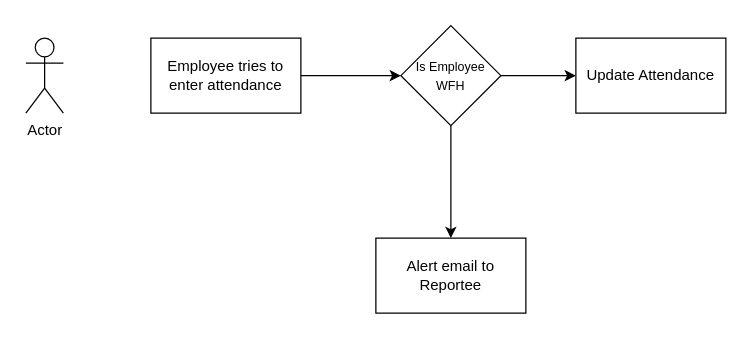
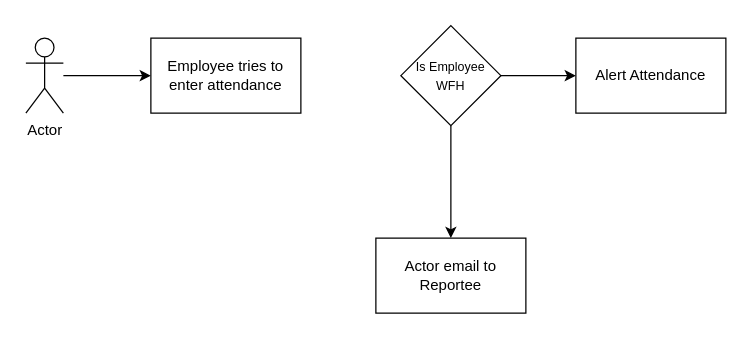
  <mxCell id="0" />
  <mxCell id="1" parent="0" />
+ <mxCell id="2" style="edgeStyle=orthogonalEdgeStyle;rounded=0;orthogonalLoop=1;jettySize=auto;html=1;" parent="1" source="3" target="5" edge="1"><mxGeometry relative="1" as="geometry" /></mxCell>
  <mxCell id="3" value="Actor" style="shape=umlActor;verticalLabelPosition=bottom;verticalAlign=top;html=1;outlineConnect=0;" parent="1" vertex="1"><mxGeometry x="20" y="30" width="30" height="60" as="geometry" /></mxCell>
- <mxCell id="4" style="edgeStyle=orthogonalEdgeStyle;rounded=0;orthogonalLoop=1;jettySize=auto;html=1;" parent="1" source="5" target="8" edge="1"><mxGeometry relative="1" as="geometry" /></mxCell>
  <mxCell id="5" value="Employee tries to enter attendance" style="rounded=0;whiteSpace=wrap;html=1;" parent="1" vertex="1"><mxGeometry x="120" y="30" width="120" height="60" as="geometry" /></mxCell>
  <mxCell id="6" value="" style="edgeStyle=orthogonalEdgeStyle;rounded=0;orthogonalLoop=1;jettySize=auto;html=1;" parent="1" source="8" target="9" edge="1"><mxGeometry relative="1" as="geometry" /></mxCell>
  <mxCell id="7" value="" style="edgeStyle=orthogonalEdgeStyle;rounded=0;orthogonalLoop=1;jettySize=auto;html=1;fontSize=10;" parent="1" source="8" target="10" edge="1"><mxGeometry relative="1" as="geometry" /></mxCell>
  <mxCell id="8" value="&lt;font style=&quot;font-size: 10px;&quot;&gt;Is Employee WFH&lt;/font&gt;" style="rhombus;whiteSpace=wrap;html=1;" parent="1" vertex="1"><mxGeometry x="320" y="20" width="80" height="80" as="geometry" /></mxCell>
- <mxCell id="9" value="Update Attendance" style="whiteSpace=wrap;html=1;" parent="1" vertex="1"><mxGeometry x="460" y="30" width="120" height="60" as="geometry" /></mxCell>
- <mxCell id="10" value="Alert email to Reportee" style="whiteSpace=wrap;html=1;" parent="1" vertex="1"><mxGeometry x="300" y="190" width="120" height="60" as="geometry" /></mxCell>
+ <mxCell id="9" value="Alert Attendance" style="whiteSpace=wrap;html=1;" parent="1" vertex="1"><mxGeometry x="460" y="30" width="120" height="60" as="geometry" /></mxCell>
+ <mxCell id="10" value="Actor email to Reportee" style="whiteSpace=wrap;html=1;" parent="1" vertex="1"><mxGeometry x="300" y="190" width="120" height="60" as="geometry" /></mxCell>
